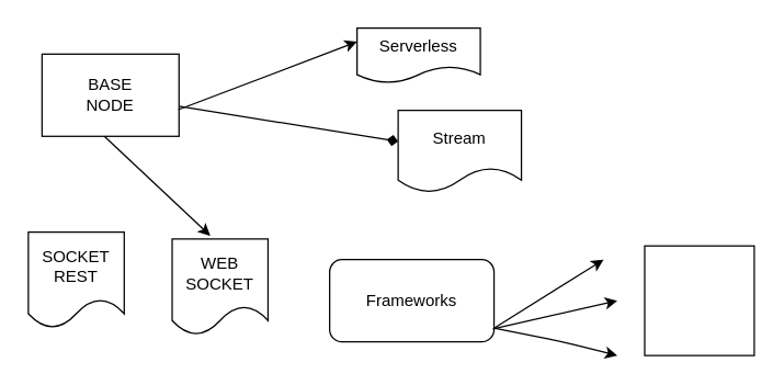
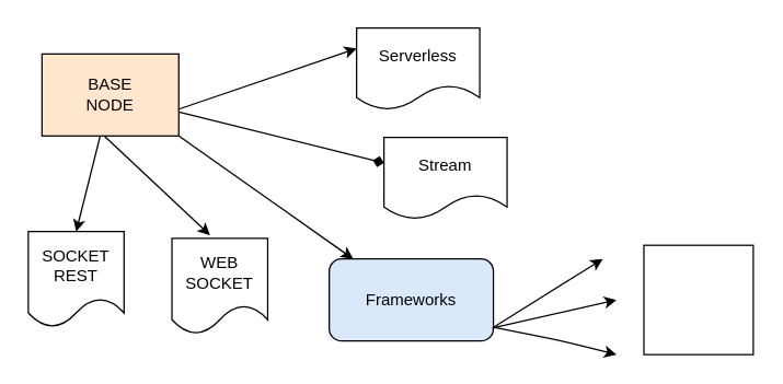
  <mxCell id="0" />
  <mxCell id="1" parent="0" />
- <mxCell id="2" value="BASE&lt;br&gt;NODE" style="rounded=0;whiteSpace=wrap;html=1;" parent="1" vertex="1"><mxGeometry x="30" y="39" width="100" height="60" as="geometry" /></mxCell>
+ <mxCell id="2" value="BASE&lt;br&gt;NODE" style="rounded=0;whiteSpace=wrap;html=1;fillColor=#ffe6cc;" parent="1" vertex="1"><mxGeometry x="30" y="39" width="100" height="60" as="geometry" /></mxCell>
  <mxCell id="3" value="WEB&lt;br&gt;SOCKET" style="shape=document;whiteSpace=wrap;html=1;boundedLbl=1;" parent="1" vertex="1"><mxGeometry x="125" y="174" width="70" height="70" as="geometry" /></mxCell>
- <mxCell id="4" value="Serverless" style="shape=document;whiteSpace=wrap;html=1;boundedLbl=1;" parent="1" vertex="1"><mxGeometry x="260" y="20" width="90" height="40" as="geometry" /></mxCell>
+ <mxCell id="4" value="Serverless" style="shape=document;whiteSpace=wrap;html=1;boundedLbl=1;" parent="1" vertex="1"><mxGeometry x="260" y="20" width="90" height="60" as="geometry" /></mxCell>
  <mxCell id="5" value="SOCKET REST" style="shape=document;whiteSpace=wrap;html=1;boundedLbl=1;" parent="1" vertex="1"><mxGeometry x="20" y="169" width="70" height="70" as="geometry" /></mxCell>
- <mxCell id="6" value="Stream" style="shape=document;whiteSpace=wrap;html=1;boundedLbl=1;" parent="1" vertex="1"><mxGeometry x="290" y="80" width="90" height="60" as="geometry" /></mxCell>
+ <mxCell id="6" value="Stream" style="shape=document;whiteSpace=wrap;html=1;boundedLbl=1;" parent="1" vertex="1"><mxGeometry x="280" y="100" width="90" height="60" as="geometry" /></mxCell>
+ <mxCell id="7" value="" style="endArrow=classic;html=1;entryX=0.5;entryY=0;entryDx=0;entryDy=0;" parent="1" source="2" target="5" edge="1"><mxGeometry width="50" height="50" relative="1" as="geometry"><mxPoint x="60" y="149" as="sourcePoint" /><mxPoint x="110" y="139" as="targetPoint" /><Array as="points" /></mxGeometry></mxCell>
  <mxCell id="8" value="" style="endArrow=classic;html=1;entryX=0.398;entryY=-0.034;entryDx=0;entryDy=0;entryPerimeter=0;" parent="1" target="3" edge="1"><mxGeometry width="50" height="50" relative="1" as="geometry"><mxPoint x="75.5" y="99" as="sourcePoint" /><mxPoint x="65" y="169" as="targetPoint" /><Array as="points" /></mxGeometry></mxCell>
  <mxCell id="9" value="" style="endArrow=diamond;html=1;" parent="1" source="2" target="6" edge="1"><mxGeometry width="50" height="50" relative="1" as="geometry"><mxPoint x="85.5" y="109" as="sourcePoint" /><mxPoint x="175.82" y="176.96" as="targetPoint" /><Array as="points" /></mxGeometry></mxCell>
  <mxCell id="10" value="" style="endArrow=classic;html=1;entryX=0;entryY=0.25;entryDx=0;entryDy=0;exitX=0.995;exitY=0.676;exitDx=0;exitDy=0;exitPerimeter=0;" parent="1" source="2" target="4" edge="1"><mxGeometry width="50" height="50" relative="1" as="geometry"><mxPoint x="95.5" y="119" as="sourcePoint" /><mxPoint x="185.82" y="186.96" as="targetPoint" /><Array as="points" /></mxGeometry></mxCell>
- <mxCell id="11" value="Frameworks" style="rounded=1;whiteSpace=wrap;html=1;" parent="1" vertex="1"><mxGeometry x="240" y="189" width="120" height="60" as="geometry" /></mxCell>
+ <mxCell id="11" value="Frameworks" style="rounded=1;whiteSpace=wrap;html=1;fillColor=#dae8fc;" parent="1" vertex="1"><mxGeometry x="240" y="189" width="120" height="60" as="geometry" /></mxCell>
+ <mxCell id="12" value="" style="endArrow=classic;html=1;exitX=1;exitY=1;exitDx=0;exitDy=0;" parent="1" source="2" target="11" edge="1"><mxGeometry width="50" height="50" relative="1" as="geometry"><mxPoint x="580" y="149" as="sourcePoint" /><mxPoint x="630" y="99" as="targetPoint" /></mxGeometry></mxCell>
  <mxCell id="13" value="" style="endArrow=classic;html=1;" parent="1" edge="1"><mxGeometry width="50" height="50" relative="1" as="geometry"><mxPoint x="360" y="239" as="sourcePoint" /><mxPoint x="440" y="189" as="targetPoint" /></mxGeometry></mxCell>
  <mxCell id="14" value="" style="endArrow=classic;html=1;exitX=0.993;exitY=0.843;exitDx=0;exitDy=0;exitPerimeter=0;" parent="1" source="11" edge="1"><mxGeometry width="50" height="50" relative="1" as="geometry"><mxPoint x="370" y="229" as="sourcePoint" /><mxPoint x="450" y="219" as="targetPoint" /></mxGeometry></mxCell>
  <mxCell id="15" value="" style="endArrow=classic;html=1;" parent="1" edge="1"><mxGeometry width="50" height="50" relative="1" as="geometry"><mxPoint x="360" y="239" as="sourcePoint" /><mxPoint x="450" y="259" as="targetPoint" /><Array as="points"><mxPoint x="410" y="249" /></Array></mxGeometry></mxCell>
  <mxCell id="16" value="" style="whiteSpace=wrap;html=1;aspect=fixed;" parent="1" vertex="1"><mxGeometry x="470" y="179" width="80" height="80" as="geometry" /></mxCell>
